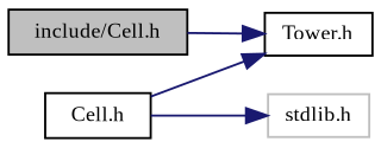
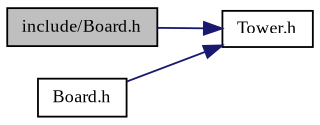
  digraph {
    fontname="Liberation Serif"
    rankdir=LR
    node [color=black fontname="Liberation Serif" fontsize=10 shape=record]
    edge [color=midnightblue fontname="Liberation Serif" fontsize=10 labelfontname=Helvetica labelfontsize=10 style=solid]
-   n1 [fillcolor=grey75 fontcolor=black height=0.2 label="include/Cell.h" style=filled width=0.4]
+   n1 [fillcolor=grey75 fontcolor=black height=0.2 label="include/Board.h" style=filled width=0.4]
    n2 [height=0.2 label="Tower.h" width=0.4]
-   n3 [height=0.2 label="Cell.h" width=0.4]
-   n4 [color=grey75 height=0.2 label="stdlib.h" width=0.4]
+   n3 [height=0.2 label="Board.h" width=0.4]
    n1 -> n2
    n3 -> n2
-   n3 -> n4
  }
